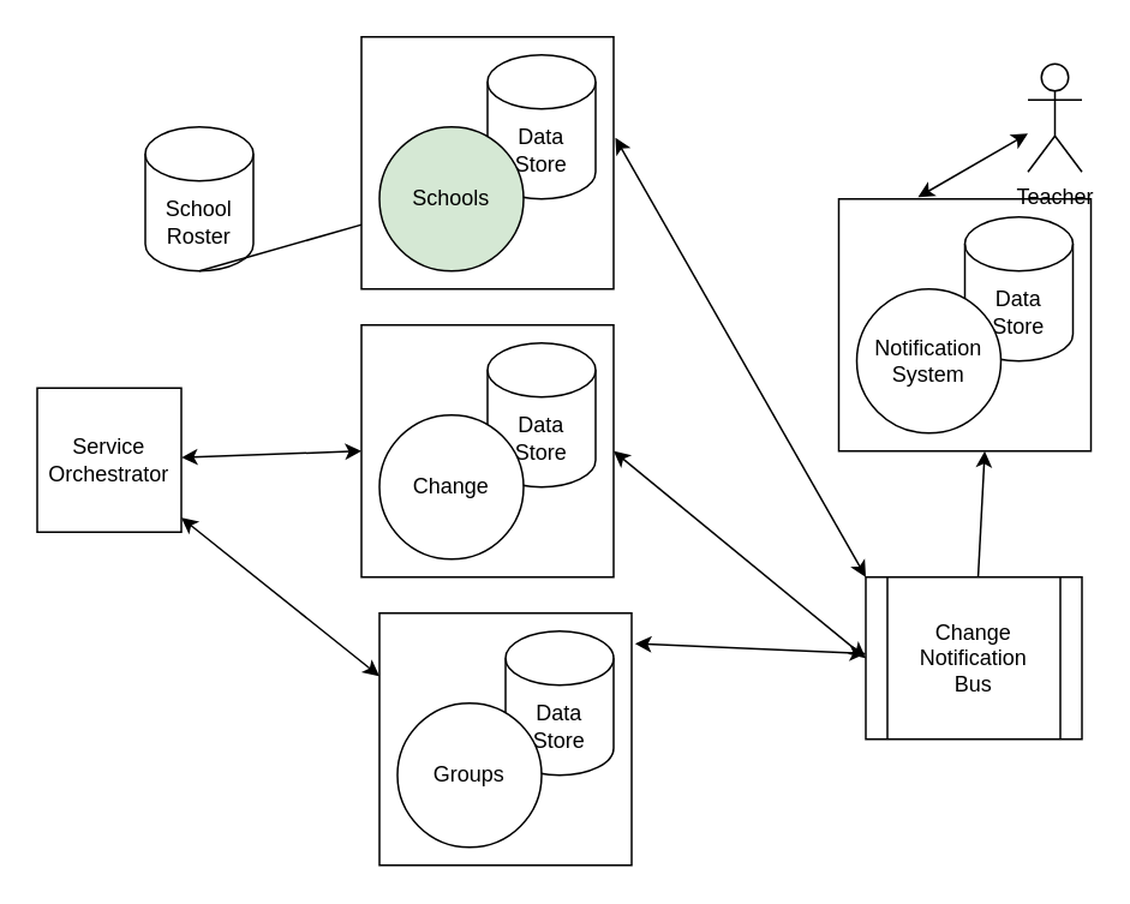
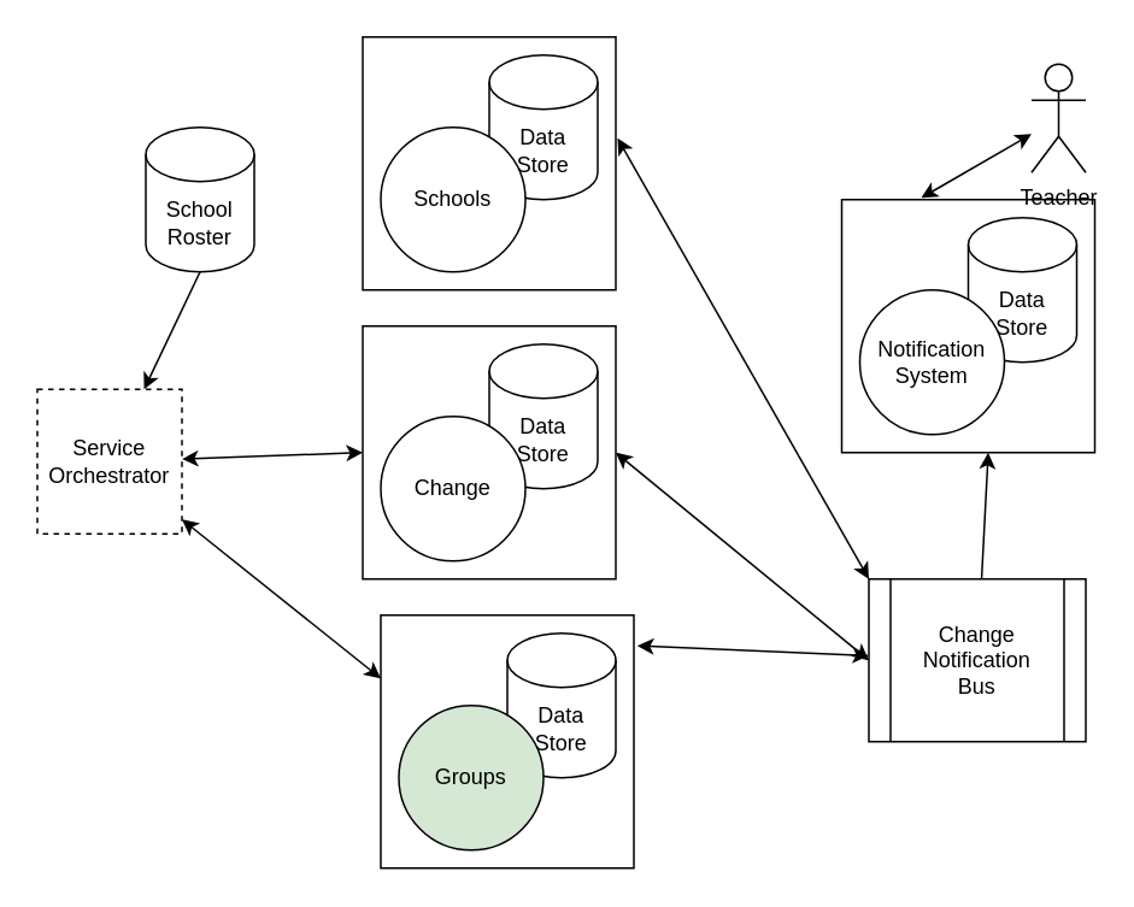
  <mxCell id="0" />
  <mxCell id="1" parent="0" />
  <mxCell id="2" value="School&lt;br&gt;Roster" style="shape=cylinder3;whiteSpace=wrap;html=1;boundedLbl=1;backgroundOutline=1;size=15;" vertex="1" parent="1"><mxGeometry x="80" y="70" width="60" height="80" as="geometry" /></mxCell>
- <mxCell id="3" value="Service&lt;br&gt;Orchestrator" style="whiteSpace=wrap;html=1;aspect=fixed;" vertex="1" parent="1"><mxGeometry x="20" y="215" width="80" height="80" as="geometry" /></mxCell>
- <mxCell id="4" value="" style="endArrow=classic;html=1;exitX=0.5;exitY=1;exitDx=0;exitDy=0;exitPerimeter=0;" edge="1" parent="1" source="2" target="8"><mxGeometry width="50" height="50" relative="1" as="geometry"><mxPoint x="240" y="230" as="sourcePoint" /><mxPoint x="290" y="180" as="targetPoint" /></mxGeometry></mxCell>
+ <mxCell id="3" value="Service&lt;br&gt;Orchestrator" style="whiteSpace=wrap;html=1;aspect=fixed;dashed=1;" vertex="1" parent="1"><mxGeometry x="20" y="215" width="80" height="80" as="geometry" /></mxCell>
+ <mxCell id="4" value="" style="endArrow=classic;html=1;exitX=0.5;exitY=1;exitDx=0;exitDy=0;exitPerimeter=0;" edge="1" parent="1" source="2" target="3"><mxGeometry width="50" height="50" relative="1" as="geometry"><mxPoint x="240" y="230" as="sourcePoint" /><mxPoint x="290" y="180" as="targetPoint" /></mxGeometry></mxCell>
  <mxCell id="5" value="" style="group" vertex="1" connectable="0" parent="1"><mxGeometry x="210" y="30" width="130" height="130" as="geometry" /></mxCell>
  <mxCell id="6" value="" style="whiteSpace=wrap;html=1;aspect=fixed;" vertex="1" parent="5"><mxGeometry x="-10" y="-10" width="140" height="140" as="geometry" /></mxCell>
  <mxCell id="7" value="Data&lt;br&gt;Store" style="shape=cylinder3;whiteSpace=wrap;html=1;boundedLbl=1;backgroundOutline=1;size=15;" vertex="1" parent="5"><mxGeometry x="60" width="60" height="80" as="geometry" /></mxCell>
- <mxCell id="8" value="Schools" style="ellipse;whiteSpace=wrap;html=1;aspect=fixed;fillColor=#d5e8d4;" vertex="1" parent="5"><mxGeometry y="40" width="80" height="80" as="geometry" /></mxCell>
+ <mxCell id="8" value="Schools" style="ellipse;whiteSpace=wrap;html=1;aspect=fixed;" vertex="1" parent="5"><mxGeometry y="40" width="80" height="80" as="geometry" /></mxCell>
  <mxCell id="9" value="Change&lt;br&gt;Notification&lt;br&gt;Bus" style="shape=process;whiteSpace=wrap;html=1;backgroundOutline=1;" vertex="1" parent="1"><mxGeometry x="480" y="320" width="120" height="90" as="geometry" /></mxCell>
  <mxCell id="10" value="" style="endArrow=classic;startArrow=classic;html=1;exitX=1.014;exitY=0.121;exitDx=0;exitDy=0;exitPerimeter=0;" edge="1" parent="1" source="20" target="9"><mxGeometry width="50" height="50" relative="1" as="geometry"><mxPoint x="40" y="300" as="sourcePoint" /><mxPoint y="300" as="targetPoint" x="-130" /></mxGeometry></mxCell>
  <mxCell id="11" value="" style="endArrow=classic;startArrow=classic;html=1;entryX=0;entryY=0.5;entryDx=0;entryDy=0;exitX=1;exitY=0.5;exitDx=0;exitDy=0;" edge="1" parent="1" source="16" target="9"><mxGeometry width="50" height="50" relative="1" as="geometry"><mxPoint x="30" y="180" as="sourcePoint" /><mxPoint y="300" as="targetPoint" x="-130" /></mxGeometry></mxCell>
  <mxCell id="12" value="" style="endArrow=classic;startArrow=classic;html=1;entryX=0;entryY=0;entryDx=0;entryDy=0;exitX=1.007;exitY=0.4;exitDx=0;exitDy=0;exitPerimeter=0;" edge="1" parent="1" source="6" target="9"><mxGeometry width="50" height="50" relative="1" as="geometry"><mxPoint x="-180" y="350" as="sourcePoint" /><mxPoint y="300" as="targetPoint" x="-130" /></mxGeometry></mxCell>
  <mxCell id="13" value="" style="endArrow=classic;startArrow=classic;html=1;entryX=0;entryY=0.5;entryDx=0;entryDy=0;" edge="1" parent="1" source="3" target="16"><mxGeometry width="50" height="50" relative="1" as="geometry"><mxPoint x="-180" y="350" as="sourcePoint" /><mxPoint x="-89.931" y="222.349" as="targetPoint" /></mxGeometry></mxCell>
  <mxCell id="14" value="" style="endArrow=classic;startArrow=classic;html=1;entryX=0;entryY=0.25;entryDx=0;entryDy=0;" edge="1" parent="1" source="3" target="20"><mxGeometry width="50" height="50" relative="1" as="geometry"><mxPoint x="-180" y="350" as="sourcePoint" /><mxPoint x="-74.131" y="319.142" as="targetPoint" /></mxGeometry></mxCell>
  <mxCell id="15" value="" style="group" vertex="1" connectable="0" parent="1"><mxGeometry x="210" y="190" width="130" height="130" as="geometry" /></mxCell>
  <mxCell id="16" value="" style="whiteSpace=wrap;html=1;aspect=fixed;" vertex="1" parent="15"><mxGeometry x="-10" y="-10" width="140" height="140" as="geometry" /></mxCell>
  <mxCell id="17" value="Data&lt;br&gt;Store" style="shape=cylinder3;whiteSpace=wrap;html=1;boundedLbl=1;backgroundOutline=1;size=15;" vertex="1" parent="15"><mxGeometry x="60" width="60" height="80" as="geometry" /></mxCell>
  <mxCell id="18" value="Change" style="ellipse;whiteSpace=wrap;html=1;aspect=fixed;" vertex="1" parent="15"><mxGeometry y="40" width="80" height="80" as="geometry" /></mxCell>
  <mxCell id="19" value="" style="group" vertex="1" connectable="0" parent="1"><mxGeometry x="220" y="350" width="130" height="130" as="geometry" /></mxCell>
  <mxCell id="20" value="" style="whiteSpace=wrap;html=1;aspect=fixed;" vertex="1" parent="19"><mxGeometry x="-10" y="-10" width="140" height="140" as="geometry" /></mxCell>
  <mxCell id="21" value="Data&lt;br&gt;Store" style="shape=cylinder3;whiteSpace=wrap;html=1;boundedLbl=1;backgroundOutline=1;size=15;" vertex="1" parent="19"><mxGeometry x="60" width="60" height="80" as="geometry" /></mxCell>
- <mxCell id="22" value="Groups" style="ellipse;whiteSpace=wrap;html=1;aspect=fixed;" vertex="1" parent="19"><mxGeometry y="40" width="80" height="80" as="geometry" /></mxCell>
+ <mxCell id="22" value="Groups" style="ellipse;whiteSpace=wrap;html=1;aspect=fixed;fillColor=#d5e8d4;" vertex="1" parent="19"><mxGeometry y="40" width="80" height="80" as="geometry" /></mxCell>
  <mxCell id="23" value="" style="group" vertex="1" connectable="0" parent="1"><mxGeometry x="475" y="120" width="130" height="130" as="geometry" /></mxCell>
  <mxCell id="24" value="" style="whiteSpace=wrap;html=1;aspect=fixed;" vertex="1" parent="23"><mxGeometry x="-10" y="-10" width="140" height="140" as="geometry" /></mxCell>
  <mxCell id="25" value="Data&lt;br&gt;Store" style="shape=cylinder3;whiteSpace=wrap;html=1;boundedLbl=1;backgroundOutline=1;size=15;" vertex="1" parent="23"><mxGeometry x="60" width="60" height="80" as="geometry" /></mxCell>
  <mxCell id="26" value="Notification&lt;br&gt;System" style="ellipse;whiteSpace=wrap;html=1;aspect=fixed;" vertex="1" parent="23"><mxGeometry y="40" width="80" height="80" as="geometry" /></mxCell>
  <mxCell id="27" value="" style="endArrow=classic;html=1;entryX=0.579;entryY=1;entryDx=0;entryDy=0;entryPerimeter=0;" edge="1" parent="1" source="9" target="24"><mxGeometry width="50" height="50" relative="1" as="geometry"><mxPoint x="270" y="230" as="sourcePoint" /><mxPoint x="320" y="180" as="targetPoint" /></mxGeometry></mxCell>
  <mxCell id="28" value="Teacher" style="shape=umlActor;verticalLabelPosition=bottom;verticalAlign=top;html=1;outlineConnect=0;" vertex="1" parent="1"><mxGeometry x="570" y="35" width="30" height="60" as="geometry" /></mxCell>
  <mxCell id="29" value="" style="endArrow=classic;startArrow=classic;html=1;exitX=0.314;exitY=-0.007;exitDx=0;exitDy=0;exitPerimeter=0;" edge="1" parent="1" source="24" target="28"><mxGeometry width="50" height="50" relative="1" as="geometry"><mxPoint x="270" y="230" as="sourcePoint" /><mxPoint x="320" y="180" as="targetPoint" /></mxGeometry></mxCell>
